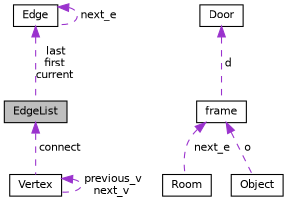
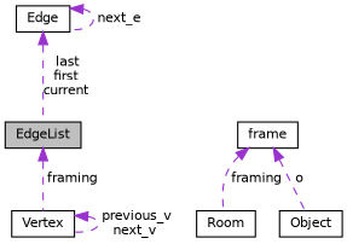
  digraph {
    node [color=black fillcolor=white fontname=Helvetica fontsize=10 shape=record style=filled]
    edge [color=darkorchid3 dir=back fontname=Helvetica fontsize=10 labelfontname=Helvetica labelfontsize=10 style=dashed]
    n1 [fillcolor=grey75 fontcolor=black height=0.2 label=EdgeList width=0.4]
    n2 [height=0.2 label=Vertex width=0.4]
    n3 [height=0.2 label="Edge" width=0.4]
    n4 [height=0.2 label=Room width=0.4]
    n5 [height=0.2 label=frame width=0.4]
    n6 [height=0.2 label=Object width=0.4]
-   n7 [height=0.2 label=Door width=0.4]
-   n1 -> n2 [label=" connect"]
+   n1 -> n2 [label=" framing"]
    n2 -> n2 [label=" previous_v\nnext_v"]
    n3 -> n1 [label=" last\nfirst\ncurrent"]
    n3 -> n3 [label=" next_e"]
-   n5 -> n4 [label=" next_e"]
+   n5 -> n4 [label=" framing"]
    n5 -> n6 [label=" o"]
-   n7 -> n5 [label=" d"]
  }
